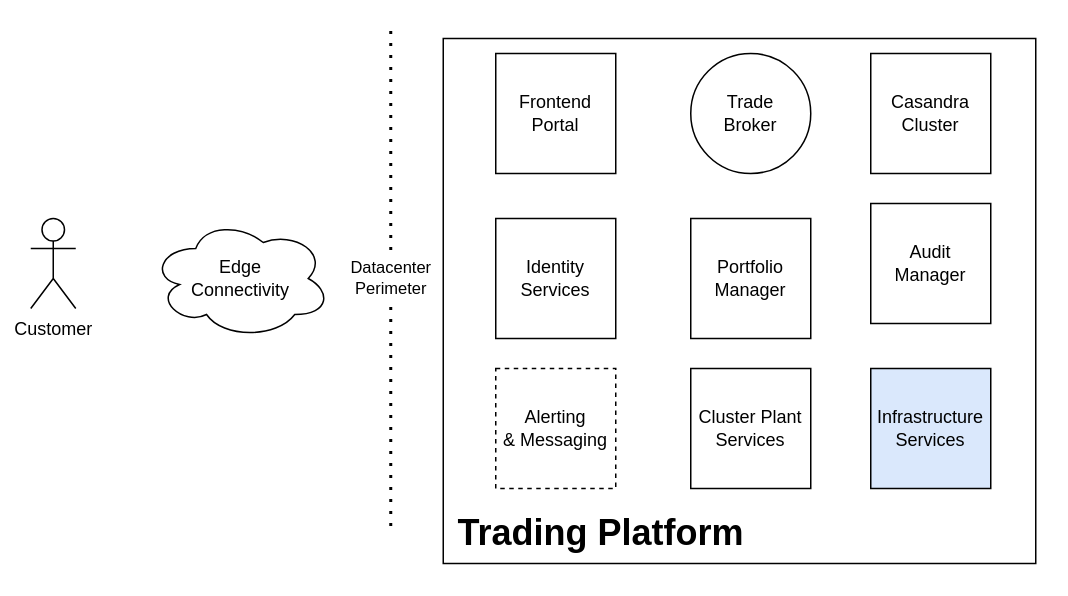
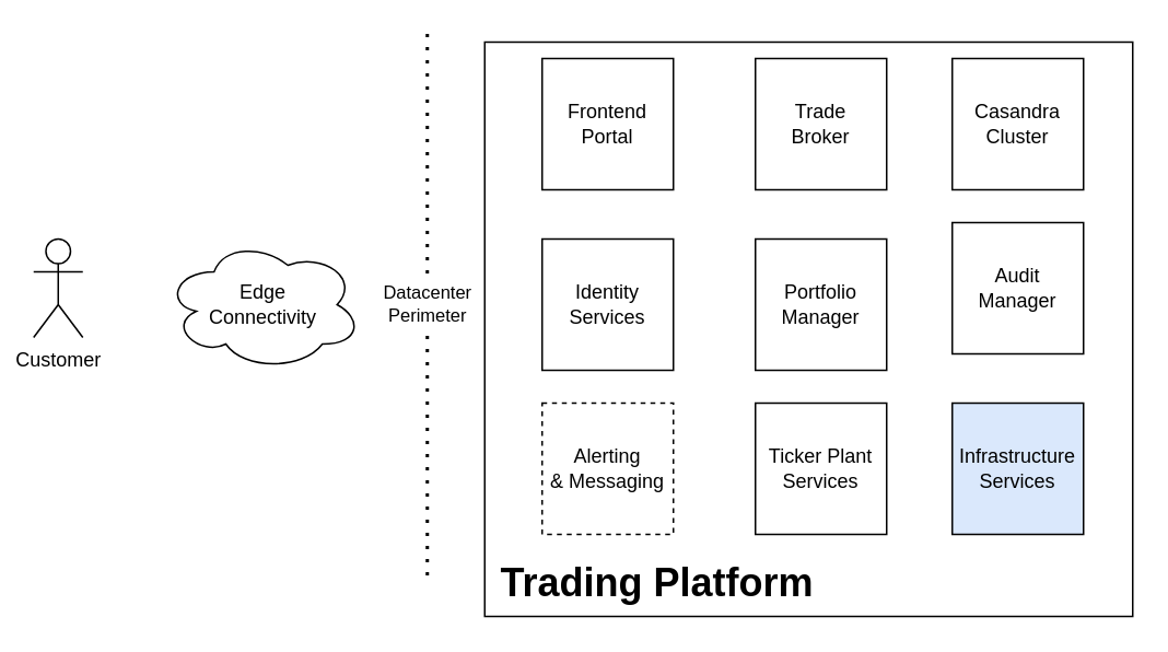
  <mxCell id="0" />
  <mxCell id="1" parent="0" />
  <mxCell id="2" value="" style="rounded=0;whiteSpace=wrap;html=1;" vertex="1" parent="1"><mxGeometry x="295" y="25" width="395" height="350" as="geometry" /></mxCell>
  <mxCell id="3" value="Customer" style="shape=umlActor;verticalLabelPosition=bottom;verticalAlign=top;html=1;outlineConnect=0;" vertex="1" parent="1"><mxGeometry x="20" y="145" width="30" height="60" as="geometry" /></mxCell>
  <mxCell id="4" value="Edge&lt;br&gt;Connectivity" style="ellipse;shape=cloud;whiteSpace=wrap;html=1;" vertex="1" parent="1"><mxGeometry x="100" y="145" width="120" height="80" as="geometry" /></mxCell>
  <mxCell id="5" value="Datacenter&lt;br&gt;Perimeter" style="endArrow=none;dashed=1;html=1;dashPattern=1 3;strokeWidth=2;" edge="1" parent="1"><mxGeometry width="50" height="50" relative="1" as="geometry"><mxPoint x="260" y="350" as="sourcePoint" /><mxPoint x="260" y="20" as="targetPoint" /></mxGeometry></mxCell>
  <mxCell id="6" value="Frontend&lt;br&gt;Portal" style="whiteSpace=wrap;html=1;aspect=fixed;" vertex="1" parent="1"><mxGeometry x="330" y="35" width="80" height="80" as="geometry" /></mxCell>
- <mxCell id="7" value="Trade&lt;br&gt;Broker" style="ellipse;whiteSpace=wrap;html=1;aspect=fixed;" vertex="1" parent="1"><mxGeometry x="460" y="35" width="80" height="80" as="geometry" /></mxCell>
+ <mxCell id="7" value="Trade&lt;br&gt;Broker" style="whiteSpace=wrap;html=1;aspect=fixed;" vertex="1" parent="1"><mxGeometry x="460" y="35" width="80" height="80" as="geometry" /></mxCell>
  <mxCell id="8" value="Portfolio&lt;br&gt;Manager" style="whiteSpace=wrap;html=1;aspect=fixed;" vertex="1" parent="1"><mxGeometry x="460" y="145" width="80" height="80" as="geometry" /></mxCell>
  <mxCell id="9" value="Identity&lt;br&gt;Services" style="whiteSpace=wrap;html=1;aspect=fixed;" vertex="1" parent="1"><mxGeometry x="330" y="145" width="80" height="80" as="geometry" /></mxCell>
  <mxCell id="10" value="Alerting&lt;br&gt;&amp;amp; Messaging" style="whiteSpace=wrap;html=1;aspect=fixed;dashed=1;" vertex="1" parent="1"><mxGeometry x="330" y="245" width="80" height="80" as="geometry" /></mxCell>
- <mxCell id="11" value="Cluster&amp;nbsp;Plant Services" style="whiteSpace=wrap;html=1;aspect=fixed;" vertex="1" parent="1"><mxGeometry x="460" y="245" width="80" height="80" as="geometry" /></mxCell>
+ <mxCell id="11" value="Ticker&amp;nbsp;Plant Services" style="whiteSpace=wrap;html=1;aspect=fixed;" vertex="1" parent="1"><mxGeometry x="460" y="245" width="80" height="80" as="geometry" /></mxCell>
  <mxCell id="12" value="&lt;h1&gt;Trading Platform&lt;/h1&gt;" style="text;html=1;strokeColor=none;fillColor=none;spacing=5;spacingTop=-20;whiteSpace=wrap;overflow=hidden;rounded=0;" vertex="1" parent="1"><mxGeometry x="300" y="335" width="300" height="40" as="geometry" /></mxCell>
  <mxCell id="13" value="Casandra&lt;br&gt;Cluster" style="whiteSpace=wrap;html=1;aspect=fixed;" vertex="1" parent="1"><mxGeometry x="580" y="35" width="80" height="80" as="geometry" /></mxCell>
  <mxCell id="14" value="Audit Manager" style="whiteSpace=wrap;html=1;aspect=fixed;" vertex="1" parent="1"><mxGeometry x="580" y="135" width="80" height="80" as="geometry" /></mxCell>
  <mxCell id="15" value="Infrastructure&lt;br&gt;Services" style="whiteSpace=wrap;html=1;aspect=fixed;fillColor=#dae8fc;" vertex="1" parent="1"><mxGeometry x="580" y="245" width="80" height="80" as="geometry" /></mxCell>
